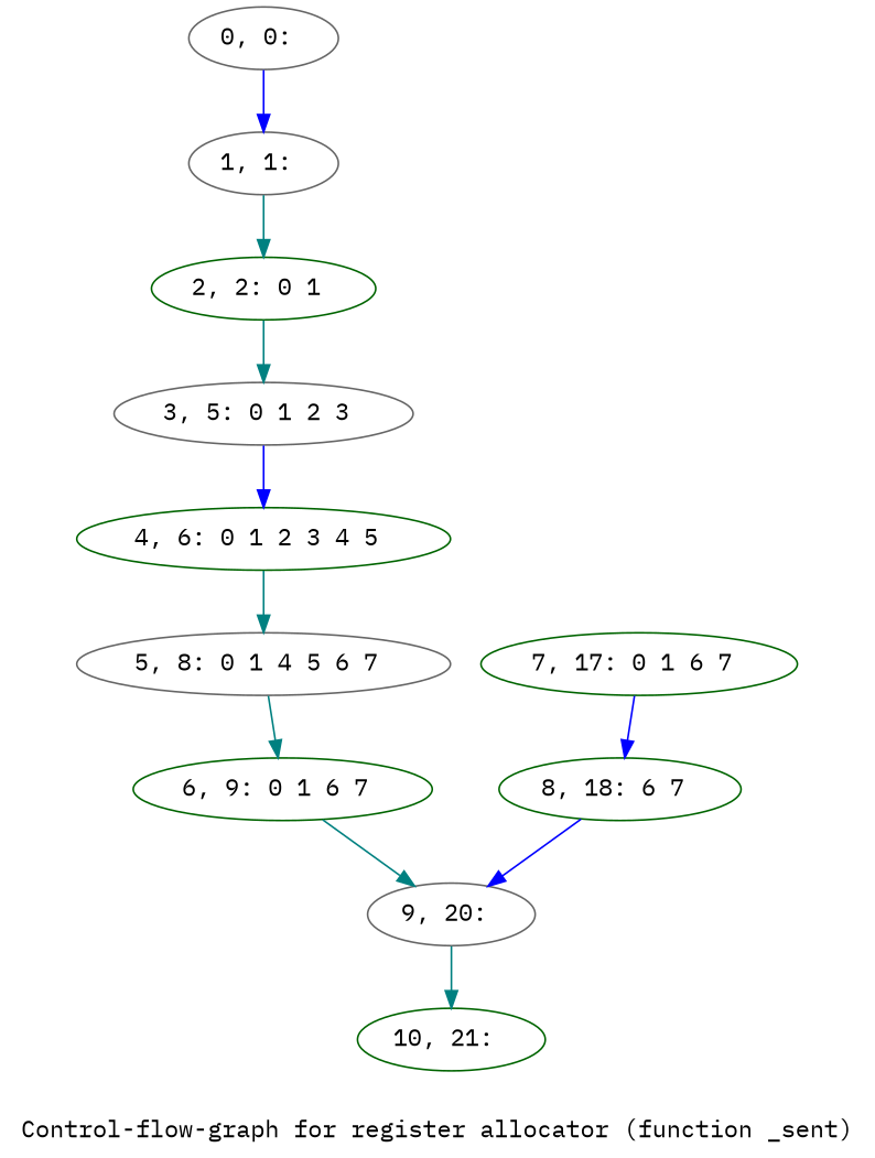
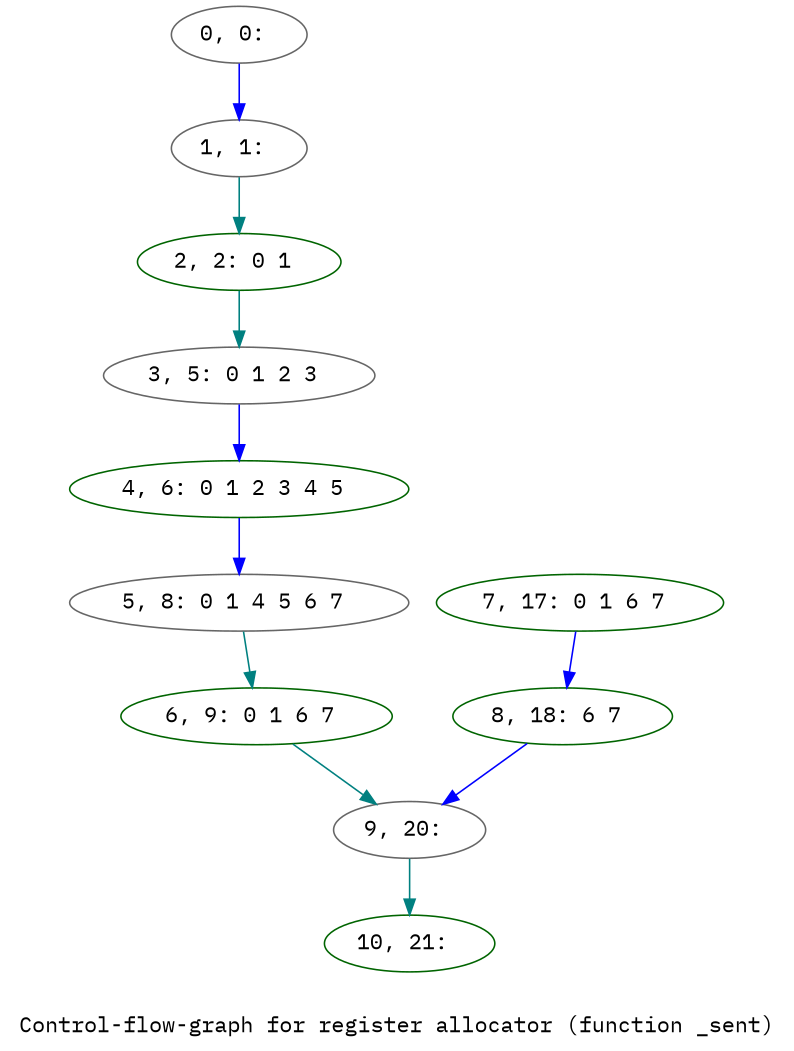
  digraph {
    fontname="IBM Plex Mono"
    label="Control-flow-graph for register allocator (function _sent)"
    node [color=darkgreen fontname="IBM Plex Mono"]
    edge [color=blue fontname="IBM Plex Mono"]
    n1 [color=gray40 label="0, 0: "]
    n2 [color=gray40 label="1, 1: "]
    n3 [label="2, 2: 0 1 "]
    n4 [color=gray40 label="3, 5: 0 1 2 3 "]
    n5 [label="4, 6: 0 1 2 3 4 5 "]
    n6 [color=gray40 label="5, 8: 0 1 4 5 6 7 "]
    n7 [label="6, 9: 0 1 6 7 "]
    n8 [color=gray40 label="9, 20: "]
    n9 [label="7, 17: 0 1 6 7 "]
    n10 [label="8, 18: 6 7 "]
    n11 [label="10, 21: "]
    n1 -> n2
    n2 -> n3 [color=teal]
    n3 -> n4 [color=teal]
    n4 -> n5
-   n5 -> n6 [color=teal]
+   n5 -> n6
    n6 -> n7 [color=teal]
    n7 -> n8 [color=teal]
    n8 -> n11 [color=teal]
    n9 -> n10
    n10 -> n8
  }
